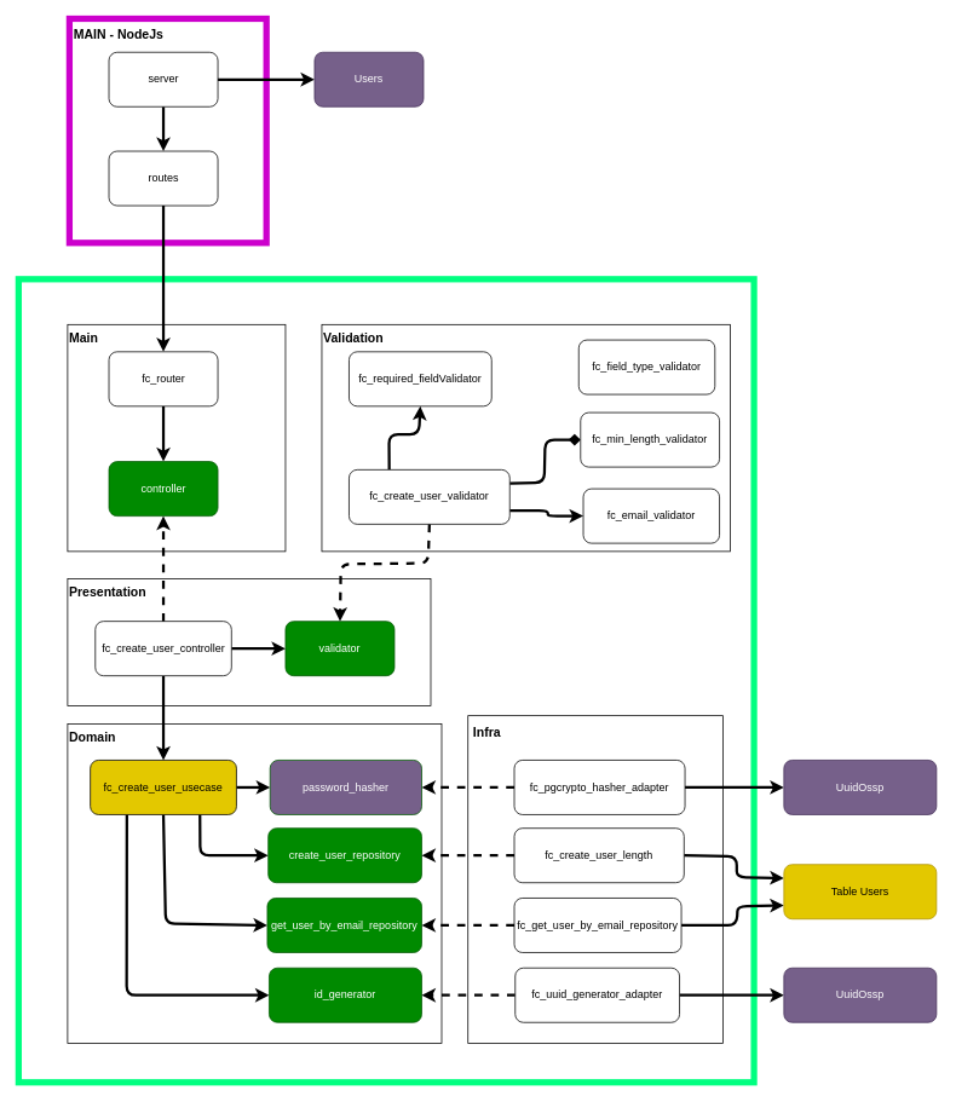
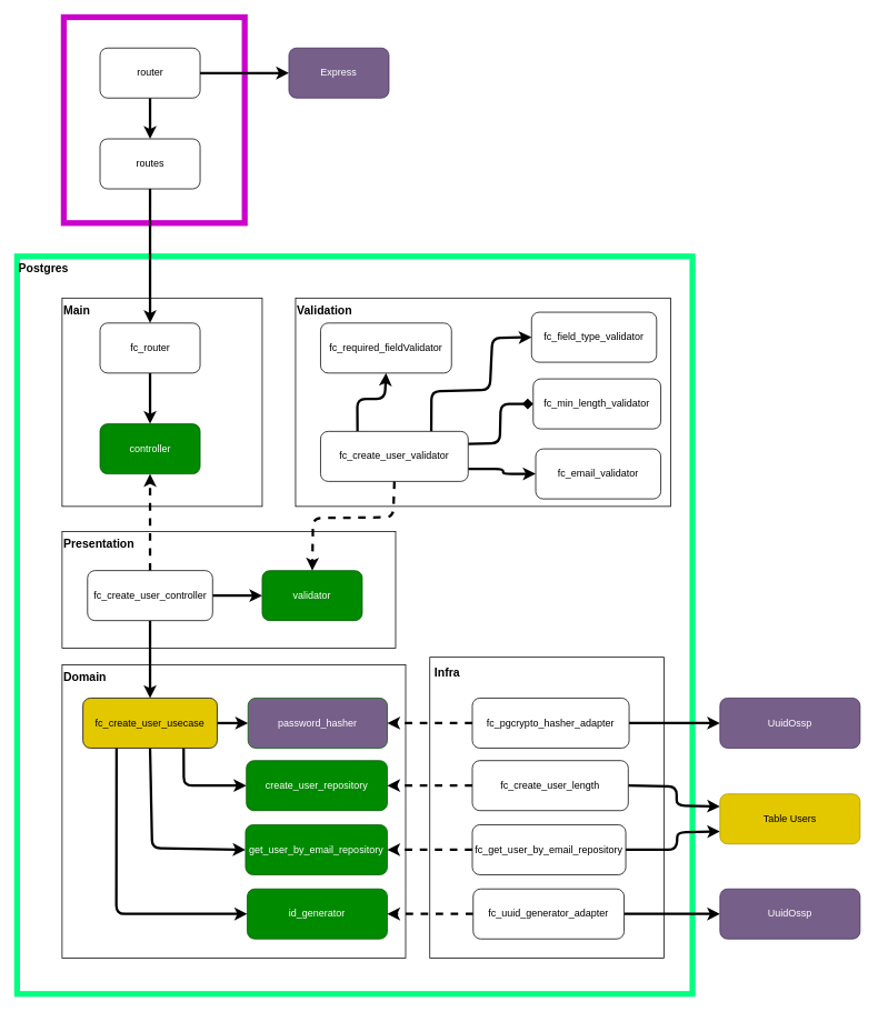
  <mxCell id="0" />
  <mxCell id="1" parent="0" />
  <mxCell id="2" value="" style="rounded=0;whiteSpace=wrap;html=1;strokeWidth=7;strokeColor=#00FF80;" parent="1" vertex="1"><mxGeometry x="20" y="307" width="810" height="885" as="geometry" /></mxCell>
  <mxCell id="3" value="" style="rounded=0;whiteSpace=wrap;html=1;gradientColor=none;strokeColor=#CC00CC;strokeWidth=7;" parent="1" vertex="1"><mxGeometry x="76" y="20" width="217" height="247" as="geometry" /></mxCell>
  <mxCell id="4" style="edgeStyle=none;html=1;exitX=0.5;exitY=1;exitDx=0;exitDy=0;entryX=0.5;entryY=0;entryDx=0;entryDy=0;strokeWidth=3;" parent="1" source="6" target="8" edge="1"><mxGeometry relative="1" as="geometry" /></mxCell>
  <mxCell id="5" style="edgeStyle=none;html=1;exitX=1;exitY=0.5;exitDx=0;exitDy=0;entryX=0;entryY=0.5;entryDx=0;entryDy=0;strokeWidth=3;fontSize=12;" edge="1" parent="1" source="6" target="7"><mxGeometry relative="1" as="geometry" /></mxCell>
- <mxCell id="6" value="server" style="rounded=1;whiteSpace=wrap;html=1;" parent="1" vertex="1"><mxGeometry x="119.5" y="57" width="120" height="60" as="geometry" /></mxCell>
- <mxCell id="7" value="Users" style="rounded=1;whiteSpace=wrap;html=1;fillColor=#76608a;strokeColor=#432D57;fontColor=#ffffff;" parent="1" vertex="1"><mxGeometry x="346" y="57" width="120" height="60" as="geometry" /></mxCell>
+ <mxCell id="6" value="router" style="rounded=1;whiteSpace=wrap;html=1;" parent="1" vertex="1"><mxGeometry x="119.5" y="57" width="120" height="60" as="geometry" /></mxCell>
+ <mxCell id="7" value="Express" style="rounded=1;whiteSpace=wrap;html=1;fillColor=#76608a;strokeColor=#432D57;fontColor=#ffffff;" parent="1" vertex="1"><mxGeometry x="346" y="57" width="120" height="60" as="geometry" /></mxCell>
  <mxCell id="8" value="routes" style="rounded=1;whiteSpace=wrap;html=1;" parent="1" vertex="1"><mxGeometry x="119.5" y="166" width="120" height="60" as="geometry" /></mxCell>
- <mxCell id="9" value="MAIN - NodeJs" style="text;html=1;strokeColor=none;fillColor=none;align=left;verticalAlign=middle;whiteSpace=wrap;rounded=0;fontStyle=1;fontSize=14;" parent="1" vertex="1"><mxGeometry x="79" y="23" width="110" height="30" as="geometry" /></mxCell>
+ <mxCell id="10" value="Postgres" style="text;html=1;strokeColor=none;fillColor=none;align=left;verticalAlign=middle;whiteSpace=wrap;rounded=0;fontStyle=1;fontSize=14;" parent="1" vertex="1"><mxGeometry x="20" y="307" width="110" height="30" as="geometry" /></mxCell>
  <mxCell id="11" value="" style="rounded=0;whiteSpace=wrap;html=1;strokeWidth=1;" parent="1" vertex="1"><mxGeometry x="74" y="357" width="240" height="250" as="geometry" /></mxCell>
  <mxCell id="12" style="edgeStyle=none;html=1;exitX=0.5;exitY=1;exitDx=0;exitDy=0;entryX=0.5;entryY=0;entryDx=0;entryDy=0;strokeWidth=3;" parent="1" source="13" target="21" edge="1"><mxGeometry relative="1" as="geometry" /></mxCell>
  <mxCell id="13" value="fc_router" style="rounded=1;whiteSpace=wrap;html=1;" parent="1" vertex="1"><mxGeometry x="119.5" y="387" width="120" height="60" as="geometry" /></mxCell>
  <mxCell id="14" value="Main" style="text;html=1;strokeColor=none;fillColor=none;align=left;verticalAlign=middle;whiteSpace=wrap;rounded=0;fontStyle=1;fontSize=14;" parent="1" vertex="1"><mxGeometry x="74" y="357" width="110" height="30" as="geometry" /></mxCell>
  <mxCell id="15" value="" style="rounded=0;whiteSpace=wrap;html=1;strokeColor=default;strokeWidth=1;gradientColor=none;fillColor=none;" parent="1" vertex="1"><mxGeometry x="74" y="637" width="400" height="140" as="geometry" /></mxCell>
  <mxCell id="16" value="Presentation" style="text;html=1;strokeColor=none;fillColor=none;align=left;verticalAlign=middle;whiteSpace=wrap;rounded=0;fontStyle=1;fontSize=14;" parent="1" vertex="1"><mxGeometry x="74" y="637" width="110" height="30" as="geometry" /></mxCell>
  <mxCell id="17" style="edgeStyle=none;html=1;exitX=0.5;exitY=0;exitDx=0;exitDy=0;dashed=1;strokeWidth=3;" parent="1" source="20" target="21" edge="1"><mxGeometry relative="1" as="geometry" /></mxCell>
  <mxCell id="18" style="edgeStyle=none;html=1;exitX=1;exitY=0.5;exitDx=0;exitDy=0;entryX=0;entryY=0.5;entryDx=0;entryDy=0;strokeWidth=3;" parent="1" source="20" target="23" edge="1"><mxGeometry relative="1" as="geometry" /></mxCell>
  <mxCell id="19" style="edgeStyle=none;html=1;exitX=0.5;exitY=1;exitDx=0;exitDy=0;strokeWidth=3;fontSize=14;" parent="1" source="20" target="42" edge="1"><mxGeometry relative="1" as="geometry" /></mxCell>
  <mxCell id="20" value="fc_create_user_controller" style="rounded=1;whiteSpace=wrap;html=1;" parent="1" vertex="1"><mxGeometry x="104.5" y="684" width="150" height="60" as="geometry" /></mxCell>
  <mxCell id="21" value="controller" style="rounded=1;whiteSpace=wrap;html=1;fillColor=#008a00;fontColor=#ffffff;strokeColor=#005700;" parent="1" vertex="1"><mxGeometry x="119.5" y="508" width="120" height="60" as="geometry" /></mxCell>
  <mxCell id="22" value="" style="rounded=0;whiteSpace=wrap;html=1;strokeColor=default;strokeWidth=1;gradientColor=none;fillColor=none;" parent="1" vertex="1"><mxGeometry x="354" y="357" width="450" height="250" as="geometry" /></mxCell>
  <mxCell id="23" value="validator" style="rounded=1;whiteSpace=wrap;html=1;fillColor=#008a00;fontColor=#ffffff;strokeColor=#005700;" parent="1" vertex="1"><mxGeometry x="314" y="684" width="120" height="60" as="geometry" /></mxCell>
  <mxCell id="24" value="Validation" style="text;html=1;strokeColor=none;fillColor=none;align=left;verticalAlign=middle;whiteSpace=wrap;rounded=0;fontStyle=1;fontSize=14;" parent="1" vertex="1"><mxGeometry x="354" y="357" width="110" height="30" as="geometry" /></mxCell>
  <mxCell id="25" style="edgeStyle=none;html=1;exitX=0.25;exitY=0;exitDx=0;exitDy=0;entryX=0.5;entryY=1;entryDx=0;entryDy=0;strokeWidth=3;fontSize=12;" edge="1" parent="1" source="30" target="31"><mxGeometry relative="1" as="geometry"><Array as="points"><mxPoint x="428" y="478" /><mxPoint x="461" y="478" /></Array></mxGeometry></mxCell>
+ <mxCell id="26" style="edgeStyle=none;html=1;exitX=0.75;exitY=0;exitDx=0;exitDy=0;entryX=0;entryY=0.5;entryDx=0;entryDy=0;strokeWidth=3;fontSize=12;" edge="1" parent="1" source="30" target="32"><mxGeometry relative="1" as="geometry"><Array as="points"><mxPoint x="517" y="469" /><mxPoint x="587" y="467" /><mxPoint x="590" y="405" /></Array></mxGeometry></mxCell>
  <mxCell id="27" style="edgeStyle=none;html=1;exitX=1;exitY=0.25;exitDx=0;exitDy=0;entryX=0;entryY=0.5;entryDx=0;entryDy=0;strokeWidth=3;fontSize=12;endArrow=diamond;" edge="1" parent="1" source="30" target="33"><mxGeometry relative="1" as="geometry"><Array as="points"><mxPoint x="599" y="531" /><mxPoint x="600" y="484" /></Array></mxGeometry></mxCell>
  <mxCell id="28" style="edgeStyle=none;html=1;exitX=1;exitY=0.75;exitDx=0;exitDy=0;entryX=0;entryY=0.5;entryDx=0;entryDy=0;strokeWidth=3;fontSize=12;" edge="1" parent="1" source="30" target="34"><mxGeometry relative="1" as="geometry"><Array as="points"><mxPoint x="603" y="562" /><mxPoint x="603" y="568" /></Array></mxGeometry></mxCell>
  <mxCell id="29" style="edgeStyle=none;html=1;exitX=0.5;exitY=1;exitDx=0;exitDy=0;entryX=0.5;entryY=0;entryDx=0;entryDy=0;strokeWidth=3;fontSize=12;dashed=1;" edge="1" parent="1" source="30" target="23"><mxGeometry relative="1" as="geometry"><Array as="points"><mxPoint x="471" y="620" /><mxPoint x="375" y="621" /></Array></mxGeometry></mxCell>
  <mxCell id="30" value="fc_create_user_validator" style="rounded=1;whiteSpace=wrap;html=1;" parent="1" vertex="1"><mxGeometry x="384" y="517" width="177" height="60" as="geometry" /></mxCell>
  <mxCell id="31" value="fc_required_fieldValidator" style="rounded=1;whiteSpace=wrap;html=1;" parent="1" vertex="1"><mxGeometry x="384" y="387" width="157" height="60" as="geometry" /></mxCell>
  <mxCell id="32" value="fc_field_type_validator" style="rounded=1;whiteSpace=wrap;html=1;" parent="1" vertex="1"><mxGeometry x="637" y="374" width="150" height="60" as="geometry" /></mxCell>
  <mxCell id="33" value="fc_min_length_validator" style="rounded=1;whiteSpace=wrap;html=1;" parent="1" vertex="1"><mxGeometry x="639" y="454" width="153" height="60" as="geometry" /></mxCell>
  <mxCell id="34" value="fc_email_validator" style="rounded=1;whiteSpace=wrap;html=1;" parent="1" vertex="1"><mxGeometry x="642" y="538" width="150" height="60" as="geometry" /></mxCell>
  <mxCell id="35" style="edgeStyle=none;html=1;exitX=0.5;exitY=1;exitDx=0;exitDy=0;strokeWidth=3;" parent="1" source="8" target="13" edge="1"><mxGeometry relative="1" as="geometry" /></mxCell>
  <mxCell id="36" value="" style="rounded=0;whiteSpace=wrap;html=1;strokeColor=default;strokeWidth=1;gradientColor=none;fillColor=none;" parent="1" vertex="1"><mxGeometry x="74" y="797" width="412" height="352" as="geometry" /></mxCell>
  <mxCell id="37" value="Domain" style="text;html=1;strokeColor=none;fillColor=none;align=left;verticalAlign=middle;whiteSpace=wrap;rounded=0;fontStyle=1;fontSize=14;" parent="1" vertex="1"><mxGeometry x="74" y="797" width="110" height="30" as="geometry" /></mxCell>
  <mxCell id="38" style="edgeStyle=none;html=1;exitX=1;exitY=0.5;exitDx=0;exitDy=0;entryX=0;entryY=0.5;entryDx=0;entryDy=0;strokeWidth=3;" parent="1" source="42" target="43" edge="1"><mxGeometry relative="1" as="geometry" /></mxCell>
  <mxCell id="39" style="edgeStyle=none;html=1;exitX=0.75;exitY=1;exitDx=0;exitDy=0;entryX=0;entryY=0.5;entryDx=0;entryDy=0;strokeWidth=3;" edge="1" parent="1" source="42" target="45"><mxGeometry relative="1" as="geometry"><Array as="points"><mxPoint x="220" y="942" /></Array></mxGeometry></mxCell>
  <mxCell id="40" style="edgeStyle=none;html=1;exitX=0.5;exitY=1;exitDx=0;exitDy=0;entryX=0;entryY=0.5;entryDx=0;entryDy=0;strokeWidth=3;" edge="1" parent="1" source="42" target="46"><mxGeometry relative="1" as="geometry"><Array as="points"><mxPoint x="182" y="1017" /></Array></mxGeometry></mxCell>
  <mxCell id="41" style="edgeStyle=none;html=1;exitX=0.25;exitY=1;exitDx=0;exitDy=0;entryX=0;entryY=0.5;entryDx=0;entryDy=0;strokeWidth=3;" edge="1" parent="1" source="42" target="44"><mxGeometry relative="1" as="geometry"><Array as="points"><mxPoint x="139" y="1096" /></Array></mxGeometry></mxCell>
  <mxCell id="42" value="fc_create_user_usecase" style="rounded=1;whiteSpace=wrap;html=1;fillColor=#e3c800;" parent="1" vertex="1"><mxGeometry x="99" y="837" width="161" height="60" as="geometry" /></mxCell>
  <mxCell id="43" value="password_hasher" style="rounded=1;whiteSpace=wrap;html=1;fillColor=#76608a;fontColor=#ffffff;strokeColor=#005700;" parent="1" vertex="1"><mxGeometry x="297" y="837" width="167" height="60" as="geometry" /></mxCell>
  <mxCell id="44" value="id_generator" style="rounded=1;whiteSpace=wrap;html=1;fillColor=#008a00;fontColor=#ffffff;strokeColor=#005700;" parent="1" vertex="1"><mxGeometry x="296" y="1066" width="168" height="60" as="geometry" /></mxCell>
  <mxCell id="45" value="create_user_repository" style="rounded=1;whiteSpace=wrap;html=1;fillColor=#008a00;fontColor=#ffffff;strokeColor=#005700;" parent="1" vertex="1"><mxGeometry x="295" y="912" width="169" height="60" as="geometry" /></mxCell>
  <mxCell id="46" value="get_user_by_email_repository" style="rounded=1;whiteSpace=wrap;html=1;fillColor=#008a00;fontColor=#ffffff;strokeColor=#005700;" parent="1" vertex="1"><mxGeometry x="294" y="989" width="170" height="60" as="geometry" /></mxCell>
  <mxCell id="47" value="" style="rounded=0;whiteSpace=wrap;html=1;strokeColor=default;strokeWidth=1;gradientColor=none;fillColor=none;" vertex="1" parent="1"><mxGeometry x="515" y="788" width="281" height="361" as="geometry" /></mxCell>
  <mxCell id="48" value="Infra" style="text;html=1;strokeColor=none;fillColor=none;align=left;verticalAlign=middle;whiteSpace=wrap;rounded=0;fontStyle=1;fontSize=14;" vertex="1" parent="1"><mxGeometry x="519" y="791" width="110" height="30" as="geometry" /></mxCell>
  <mxCell id="49" style="edgeStyle=none;html=1;exitX=0;exitY=0.5;exitDx=0;exitDy=0;entryX=1;entryY=0.5;entryDx=0;entryDy=0;strokeWidth=3;dashed=1;" edge="1" parent="1" source="51" target="43"><mxGeometry relative="1" as="geometry" /></mxCell>
  <mxCell id="50" style="edgeStyle=none;html=1;exitX=1;exitY=0.5;exitDx=0;exitDy=0;entryX=0;entryY=0.5;entryDx=0;entryDy=0;strokeWidth=3;fontSize=12;" edge="1" parent="1" source="51" target="62"><mxGeometry relative="1" as="geometry" /></mxCell>
  <mxCell id="51" value="fc_pgcrypto_hasher_adapter" style="rounded=1;whiteSpace=wrap;html=1;" vertex="1" parent="1"><mxGeometry x="566" y="837" width="188" height="60" as="geometry" /></mxCell>
  <mxCell id="52" style="edgeStyle=none;html=1;exitX=0;exitY=0.5;exitDx=0;exitDy=0;entryX=1;entryY=0.5;entryDx=0;entryDy=0;strokeWidth=3;dashed=1;" edge="1" parent="1" source="54" target="44"><mxGeometry relative="1" as="geometry" /></mxCell>
  <mxCell id="53" style="edgeStyle=none;html=1;exitX=1;exitY=0.5;exitDx=0;exitDy=0;entryX=0;entryY=0.5;entryDx=0;entryDy=0;strokeWidth=3;fontSize=12;" edge="1" parent="1" source="54" target="61"><mxGeometry relative="1" as="geometry" /></mxCell>
  <mxCell id="54" value="fc_uuid_generator_adapter" style="rounded=1;whiteSpace=wrap;html=1;" vertex="1" parent="1"><mxGeometry x="567" y="1066" width="181" height="60" as="geometry" /></mxCell>
  <mxCell id="55" style="edgeStyle=none;html=1;exitX=0;exitY=0.5;exitDx=0;exitDy=0;entryX=1;entryY=0.5;entryDx=0;entryDy=0;strokeWidth=3;dashed=1;" edge="1" parent="1" source="57" target="45"><mxGeometry relative="1" as="geometry" /></mxCell>
  <mxCell id="56" style="edgeStyle=none;html=1;exitX=1;exitY=0.5;exitDx=0;exitDy=0;entryX=0;entryY=0.25;entryDx=0;entryDy=0;strokeWidth=3;fontSize=12;" edge="1" parent="1" source="57" target="63"><mxGeometry relative="1" as="geometry"><Array as="points"><mxPoint x="811" y="943" /><mxPoint x="811" y="966" /></Array></mxGeometry></mxCell>
  <mxCell id="57" value="fc_create_user_length" style="rounded=1;whiteSpace=wrap;html=1;" vertex="1" parent="1"><mxGeometry x="566" y="912" width="187" height="60" as="geometry" /></mxCell>
  <mxCell id="58" style="edgeStyle=none;html=1;exitX=0;exitY=0.5;exitDx=0;exitDy=0;strokeWidth=3;dashed=1;" edge="1" parent="1" source="60" target="46"><mxGeometry relative="1" as="geometry" /></mxCell>
  <mxCell id="59" style="edgeStyle=none;html=1;exitX=1;exitY=0.5;exitDx=0;exitDy=0;entryX=0;entryY=0.75;entryDx=0;entryDy=0;strokeWidth=3;fontSize=12;" edge="1" parent="1" source="60" target="63"><mxGeometry relative="1" as="geometry"><Array as="points"><mxPoint x="811" y="1019" /><mxPoint x="812" y="998" /></Array></mxGeometry></mxCell>
  <mxCell id="60" value="fc_get_user_by_email_repository" style="rounded=1;whiteSpace=wrap;html=1;" vertex="1" parent="1"><mxGeometry x="566" y="989" width="184" height="60" as="geometry" /></mxCell>
  <mxCell id="61" value="UuidOssp" style="rounded=1;whiteSpace=wrap;html=1;fillColor=#76608a;fontColor=#ffffff;strokeColor=#432D57;" vertex="1" parent="1"><mxGeometry x="863" y="1066" width="168" height="60" as="geometry" /></mxCell>
  <mxCell id="62" value="UuidOssp" style="rounded=1;whiteSpace=wrap;html=1;fillColor=#76608a;fontColor=#ffffff;strokeColor=#432D57;" vertex="1" parent="1"><mxGeometry x="863" y="837" width="168" height="60" as="geometry" /></mxCell>
  <mxCell id="63" value="Table Users" style="rounded=1;whiteSpace=wrap;html=1;fillColor=#e3c800;fontColor=#000000;strokeColor=#B09500;" vertex="1" parent="1"><mxGeometry x="863" y="952" width="168" height="60" as="geometry" /></mxCell>
